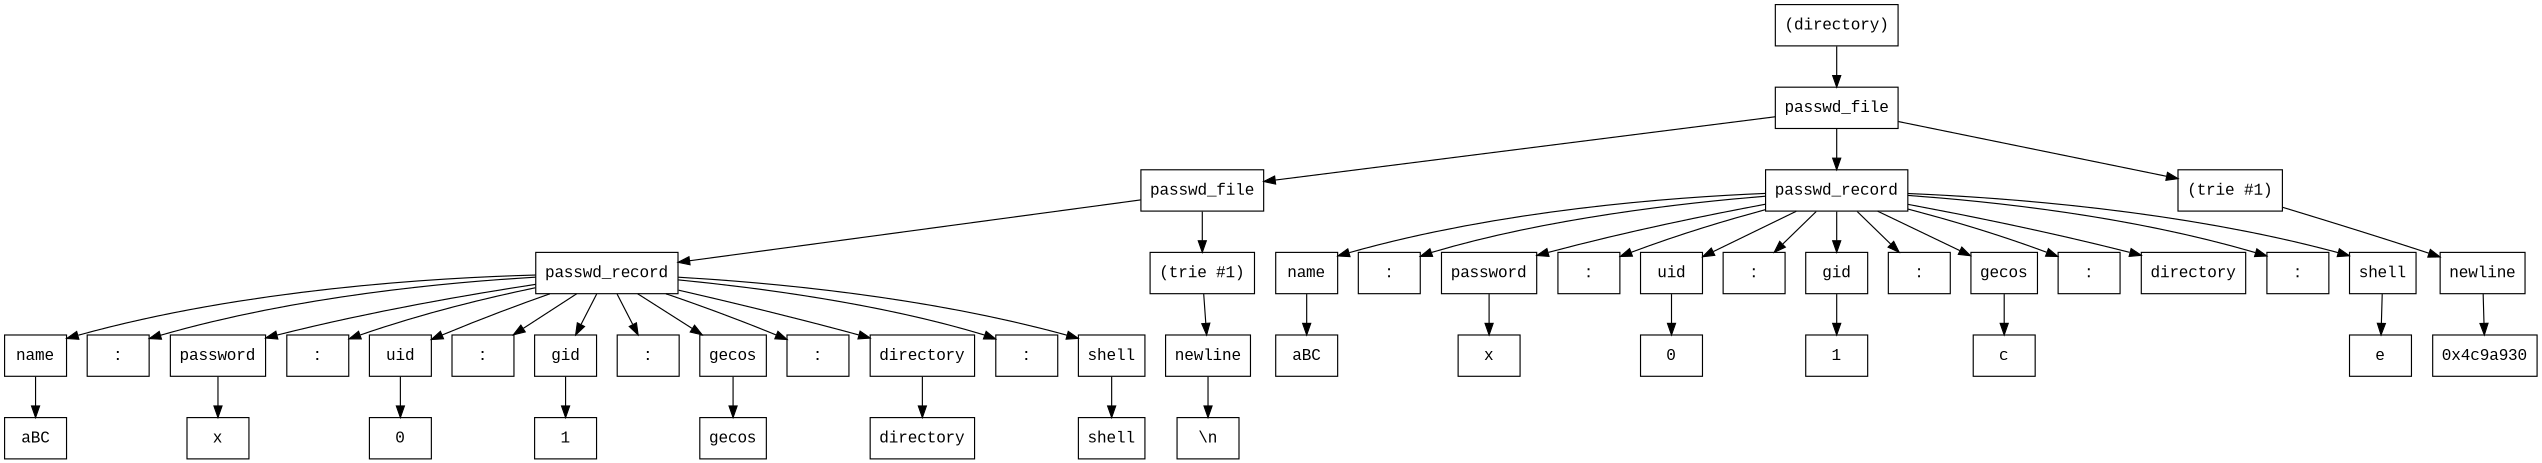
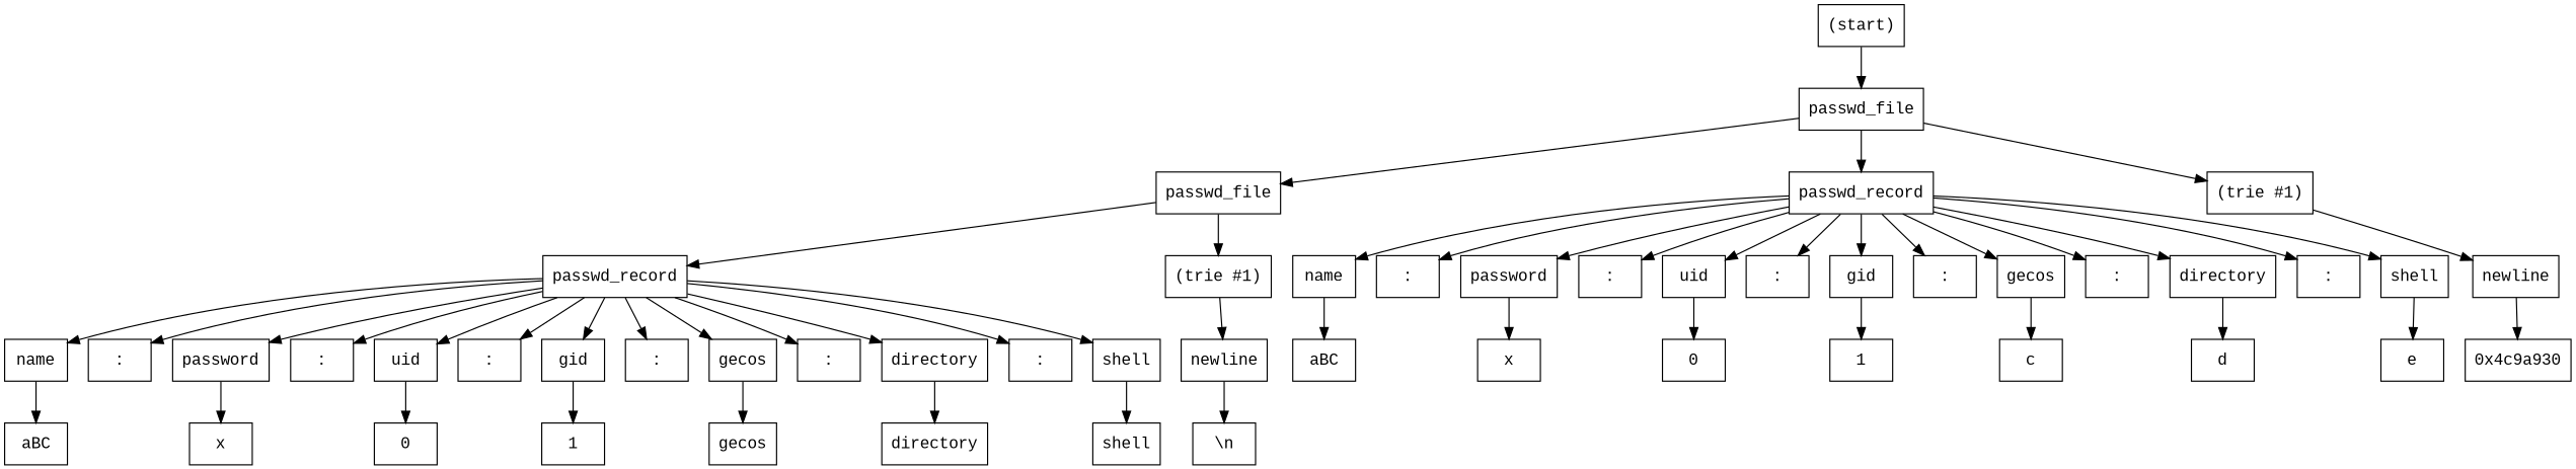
  digraph {
    fontname="Liberation Mono"
    rankdir=TB
    node [fontname="Liberation Mono" shape=box]
    edge [fontname="Liberation Mono"]
-   n1 [label="(directory)"]
+   n1 [label="(start)"]
    n2 [label=passwd_file]
    n3 [label=passwd_file]
    n4 [label=passwd_record]
    n5 [label="(trie #1)"]
    n6 [label=passwd_record]
    n7 [label="(trie #1)"]
    n8 [label=name]
    n9 [label="&#58;"]
    n10 [label=password]
    n11 [label="&#58;"]
    n12 [label=uid]
    n13 [label="&#58;"]
    n14 [label=gid]
    n15 [label="&#58;"]
    n16 [label=gecos]
    n17 [label="&#58;"]
    n18 [label=directory]
    n19 [label="&#58;"]
    n20 [label=shell]
    n21 [label=newline]
    n22 [label=name]
    n23 [label="&#58;"]
    n24 [label=password]
    n25 [label="&#58;"]
    n26 [label=uid]
    n27 [label="&#58;"]
    n28 [label=gid]
    n29 [label="&#58;"]
    n30 [label=gecos]
    n31 [label="&#58;"]
    n32 [label=directory]
    n33 [label="&#58;"]
    n34 [label=shell]
    n35 [label=newline]
    n36 [label="&#97;&#66;&#67;"]
    n37 [label="&#120;"]
    n38 [label="&#48;"]
    n39 [label="&#49;"]
    n40 [label="&#103;&#101;&#99;&#111;&#115;"]
    n41 [label="&#100;&#105;&#114;&#101;&#99;&#116;&#111;&#114;&#121;"]
    n42 [label="&#115;&#104;&#101;&#108;&#108;"]
    n43 [label="&#92;&#92;&#110;"]
    n44 [label="&#97;&#66;&#67;"]
    n45 [label="&#120;"]
    n46 [label="&#48;"]
    n47 [label="&#49;"]
    n48 [label="&#99;"]
+   n49 [label="&#100;"]
    n50 [label="&#101;"]
    n51 [label="0x4c9a930"]
    n1 -> n2
    n2 -> n3
    n2 -> n4
    n2 -> n5
    n3 -> n6
    n3 -> n7
    n4 -> n8
    n4 -> n9
    n4 -> n10
    n4 -> n11
    n4 -> n12
    n4 -> n13
    n4 -> n14
    n4 -> n15
    n4 -> n16
    n4 -> n17
    n4 -> n18
    n4 -> n19
    n4 -> n20
    n5 -> n21
    n6 -> n22
    n6 -> n23
    n6 -> n24
    n6 -> n25
    n6 -> n26
    n6 -> n27
    n6 -> n28
    n6 -> n29
    n6 -> n30
    n6 -> n31
    n6 -> n32
    n6 -> n33
    n6 -> n34
    n7 -> n35
    n8 -> n44
    n10 -> n45
    n12 -> n46
    n14 -> n47
    n16 -> n48
+   n18 -> n49
    n20 -> n50
    n21 -> n51
    n22 -> n36
    n24 -> n37
    n26 -> n38
    n28 -> n39
    n30 -> n40
    n32 -> n41
    n34 -> n42
    n35 -> n43
  }
